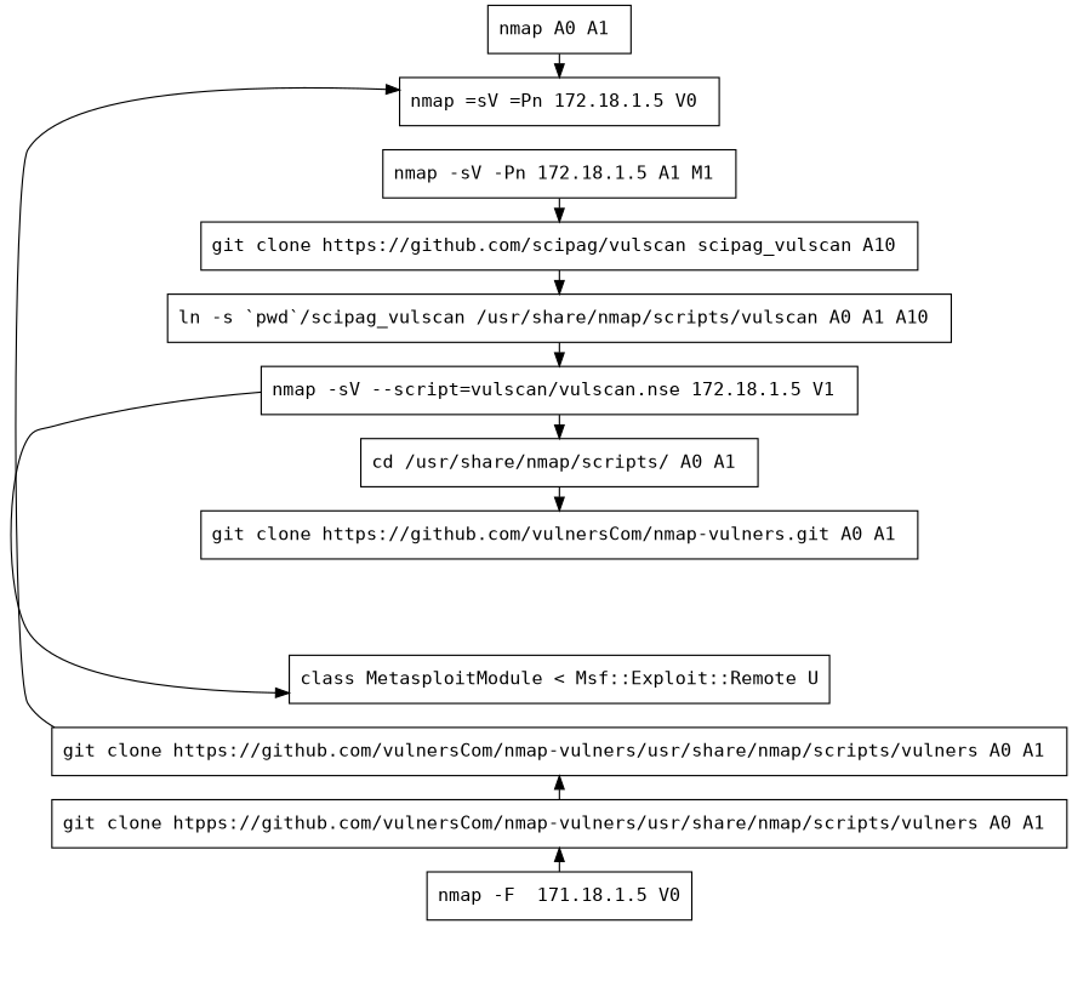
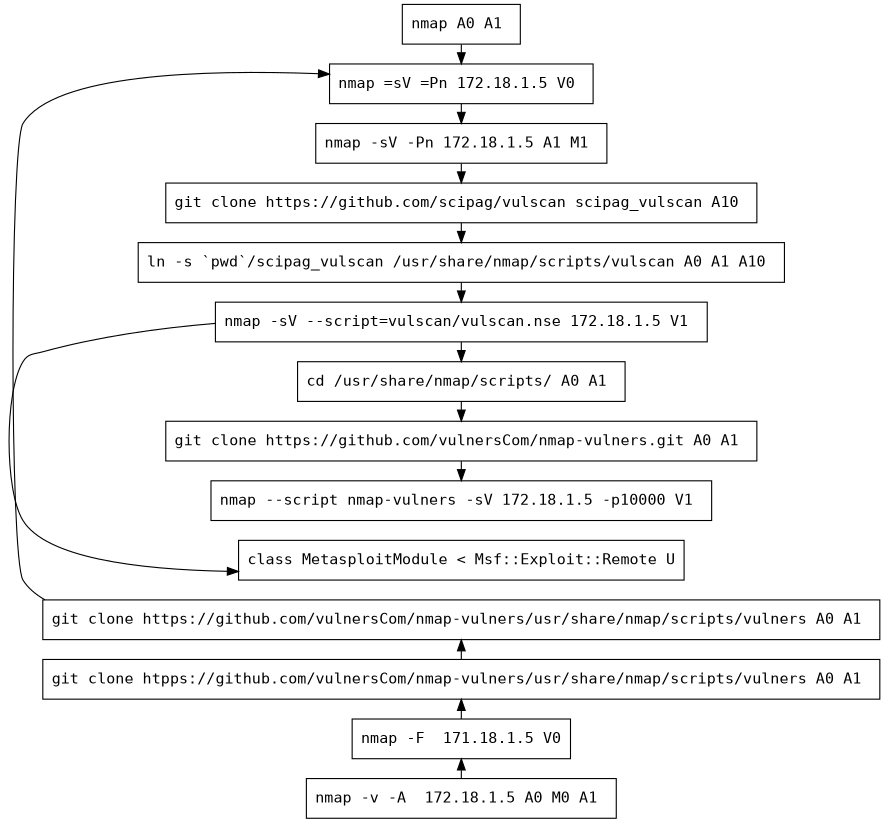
  digraph {
    fontname="DejaVu Sans Mono"
    rankdir=LR
    node [fontname="DejaVu Sans Mono" shape=box]
    edge [constraint=false fontname="DejaVu Sans Mono"]
    n1 [label="nmap A0 A1 "]
    n2 [label="nmap =sV =Pn 172.18.1.5 V0 "]
+   n3 [label="nmap -v -A  172.18.1.5 A0 M0 A1 "]
    n4 [label="nmap -F  171.18.1.5 V0"]
    n5 [label="git clone htpps://github.com/vulnersCom/nmap-vulners/usr/share/nmap/scripts/vulners A0 A1 "]
    n6 [label="git clone https://github.com/vulnersCom/nmap-vulners/usr/share/nmap/scripts/vulners A0 A1 "]
    n7 [label="nmap -sV -Pn 172.18.1.5 A1 M1 "]
    n8 [label="git clone https://github.com/scipag/vulscan scipag_vulscan A10 "]
    n9 [label="ln -s `pwd`/scipag_vulscan /usr/share/nmap/scripts/vulscan A0 A1 A10 "]
    n10 [label="nmap -sV --script=vulscan/vulscan.nse 172.18.1.5 V1 "]
    n11 [label="cd /usr/share/nmap/scripts/ A0 A1 "]
    n12 [label="class MetasploitModule < Msf::Exploit::Remote U"]
    n13 [label="git clone https://github.com/vulnersCom/nmap-vulners.git A0 A1 "]
+   n14 [label="nmap --script nmap-vulners -sV 172.18.1.5 -p10000 V1 "]
    n1 -> n2
+   n2 -> n7
+   n3 -> n4
    n4 -> n5
    n5 -> n6
    n6 -> n2
    n7 -> n8
    n8 -> n9
    n9 -> n10
    n10 -> n11
    n10 -> n12
    n11 -> n13
+   n13 -> n14
  }
